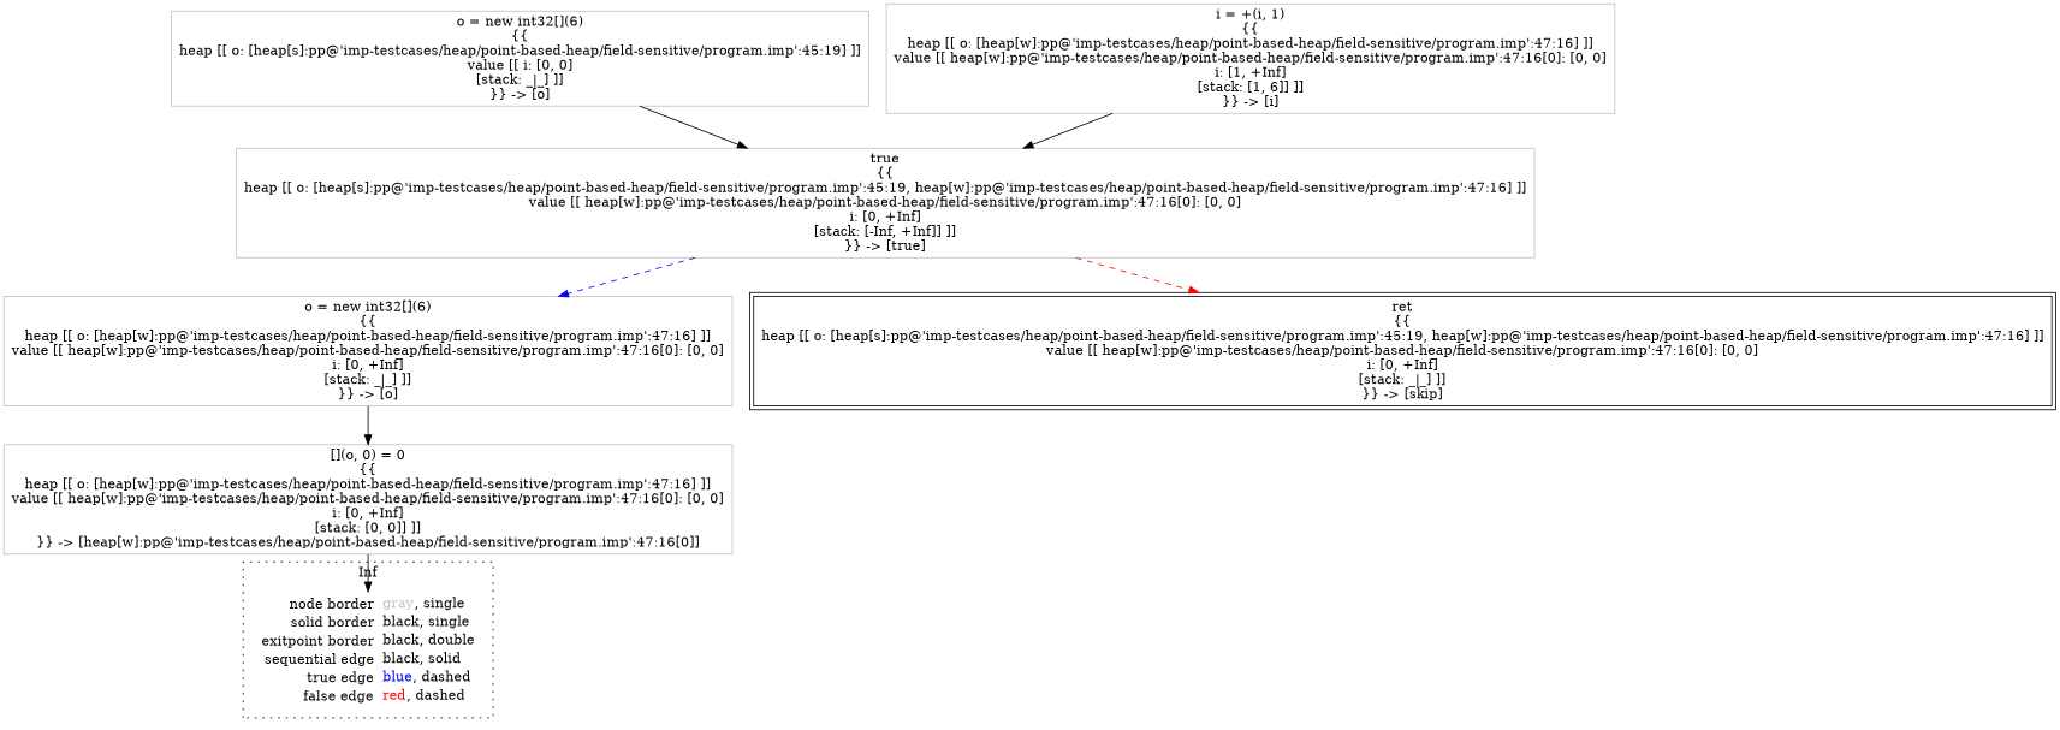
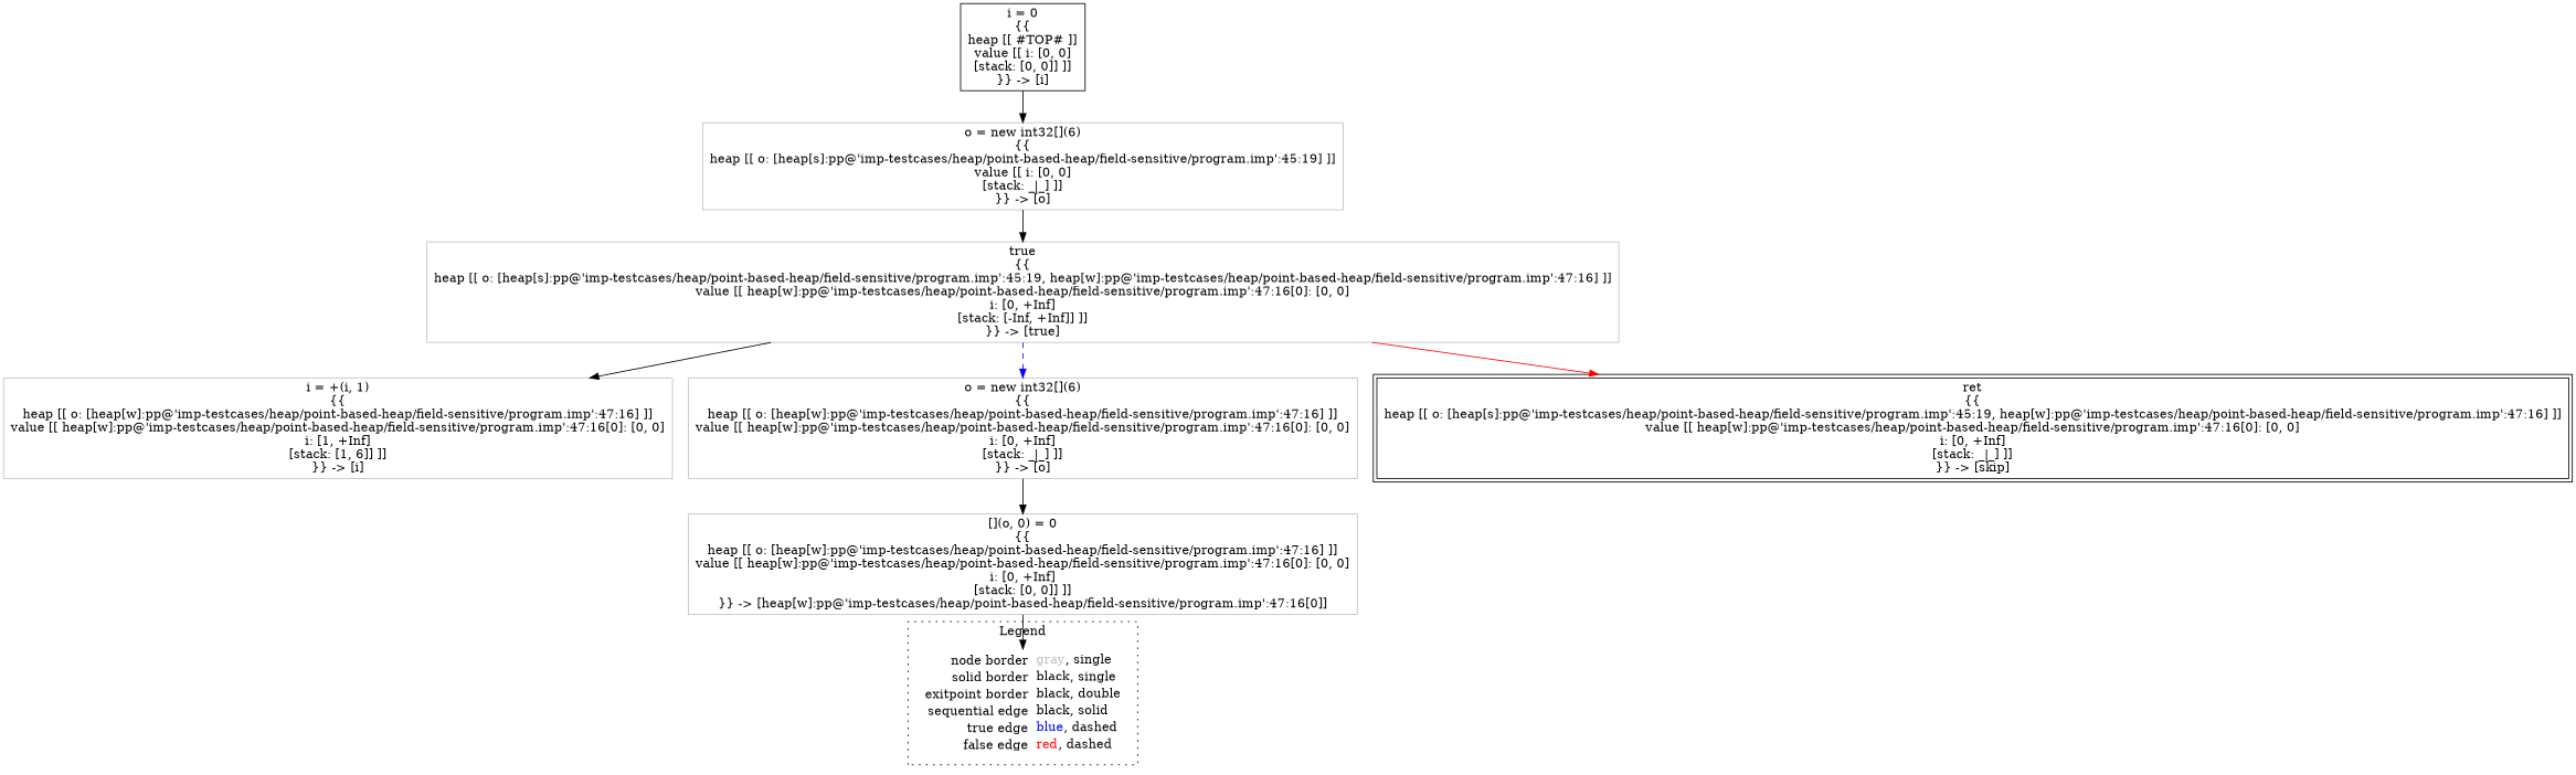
  digraph {
    node [shape=rect color=gray]
    edge [color=black]
    n1 [label=<<table border="0" cellpadding="2" cellspacing="0" cellborder="0"><tr><td align="right">node border&nbsp;</td><td align="left"><font color="gray">gray</font>, single</td></tr><tr><td align="right">solid border&nbsp;</td><td align="left"><font color="black">black</font>, single</td></tr><tr><td align="right">exitpoint border&nbsp;</td><td align="left"><font color="black">black</font>, double</td></tr><tr><td align="right">sequential edge&nbsp;</td><td align="left"><font color="black">black</font>, solid</td></tr><tr><td align="right">true edge&nbsp;</td><td align="left"><font color="blue">blue</font>, dashed</td></tr><tr><td align="right">false edge&nbsp;</td><td align="left"><font color="red">red</font>, dashed</td></tr></table>> shape=plaintext color=""]
+   n2 [color=black label=<i = 0<BR/>{{<BR/>heap [[ #TOP# ]]<BR/>value [[ i: [0, 0]<BR/>[stack: [0, 0]] ]]<BR/>}} -&gt; [i]>]
    n3 [label=<o = new int32[](6)<BR/>{{<BR/>heap [[ o: [heap[s]:pp@'imp-testcases/heap/point-based-heap/field-sensitive/program.imp':45:19] ]]<BR/>value [[ i: [0, 0]<BR/>[stack: _|_] ]]<BR/>}} -&gt; [o]>]
    n4 [label=<true<BR/>{{<BR/>heap [[ o: [heap[s]:pp@'imp-testcases/heap/point-based-heap/field-sensitive/program.imp':45:19, heap[w]:pp@'imp-testcases/heap/point-based-heap/field-sensitive/program.imp':47:16] ]]<BR/>value [[ heap[w]:pp@'imp-testcases/heap/point-based-heap/field-sensitive/program.imp':47:16[0]: [0, 0]<BR/>i: [0, +Inf]<BR/>[stack: [-Inf, +Inf]] ]]<BR/>}} -&gt; [true]>]
    n5 [label=<[](o, 0) = 0<BR/>{{<BR/>heap [[ o: [heap[w]:pp@'imp-testcases/heap/point-based-heap/field-sensitive/program.imp':47:16] ]]<BR/>value [[ heap[w]:pp@'imp-testcases/heap/point-based-heap/field-sensitive/program.imp':47:16[0]: [0, 0]<BR/>i: [0, +Inf]<BR/>[stack: [0, 0]] ]]<BR/>}} -&gt; [heap[w]:pp@'imp-testcases/heap/point-based-heap/field-sensitive/program.imp':47:16[0]]>]
    n6 [label=<i = +(i, 1)<BR/>{{<BR/>heap [[ o: [heap[w]:pp@'imp-testcases/heap/point-based-heap/field-sensitive/program.imp':47:16] ]]<BR/>value [[ heap[w]:pp@'imp-testcases/heap/point-based-heap/field-sensitive/program.imp':47:16[0]: [0, 0]<BR/>i: [1, +Inf]<BR/>[stack: [1, 6]] ]]<BR/>}} -&gt; [i]>]
    n7 [label=<o = new int32[](6)<BR/>{{<BR/>heap [[ o: [heap[w]:pp@'imp-testcases/heap/point-based-heap/field-sensitive/program.imp':47:16] ]]<BR/>value [[ heap[w]:pp@'imp-testcases/heap/point-based-heap/field-sensitive/program.imp':47:16[0]: [0, 0]<BR/>i: [0, +Inf]<BR/>[stack: _|_] ]]<BR/>}} -&gt; [o]>]
    n8 [color=black label=<ret<BR/>{{<BR/>heap [[ o: [heap[s]:pp@'imp-testcases/heap/point-based-heap/field-sensitive/program.imp':45:19, heap[w]:pp@'imp-testcases/heap/point-based-heap/field-sensitive/program.imp':47:16] ]]<BR/>value [[ heap[w]:pp@'imp-testcases/heap/point-based-heap/field-sensitive/program.imp':47:16[0]: [0, 0]<BR/>i: [0, +Inf]<BR/>[stack: _|_] ]]<BR/>}} -&gt; [skip]> peripheries=2]
    subgraph cluster_1 {
-     label=Inf
+     label=Legend
      style=dotted
      n1
    }
+   n2 -> n3
    n3 -> n4
    n4 -> n7 [color=blue style=dashed]
-   n4 -> n8 [color=red style=dashed]
+   n4 -> n8 [color=red style=solid]
    n5 -> n1
-   n6 -> n4
+   n4 -> n6
    n7 -> n5
  }
